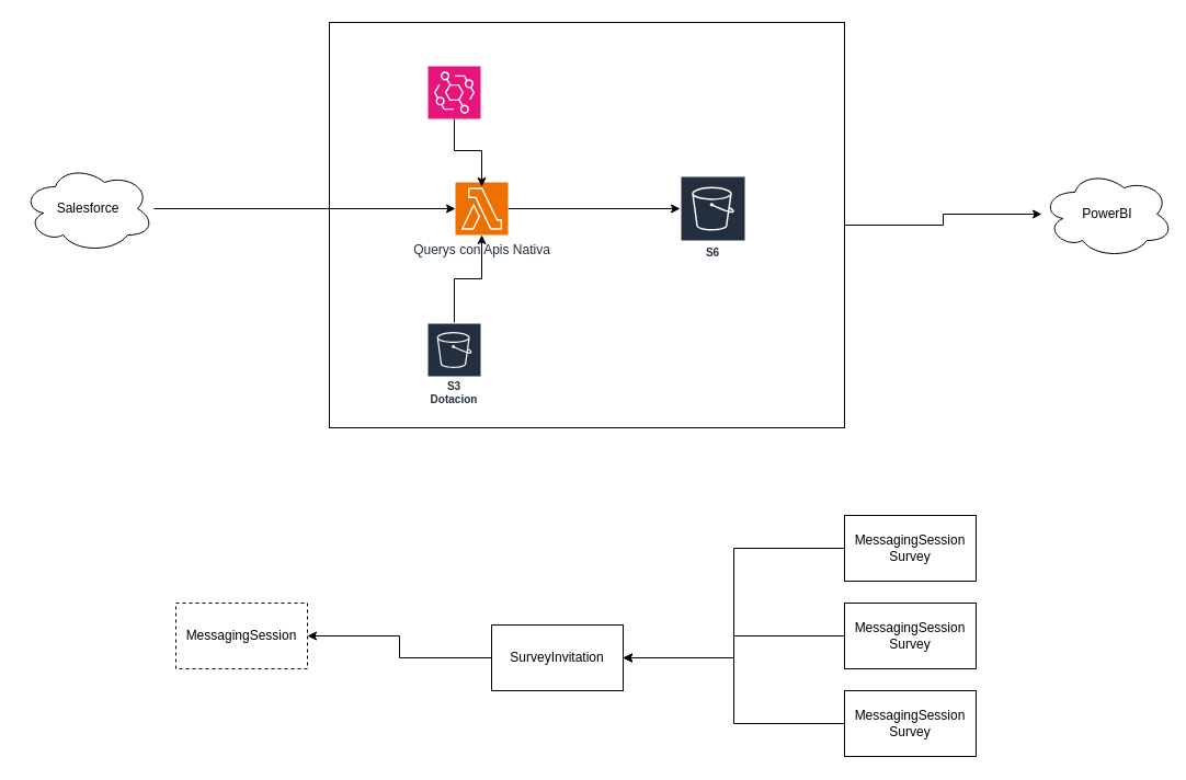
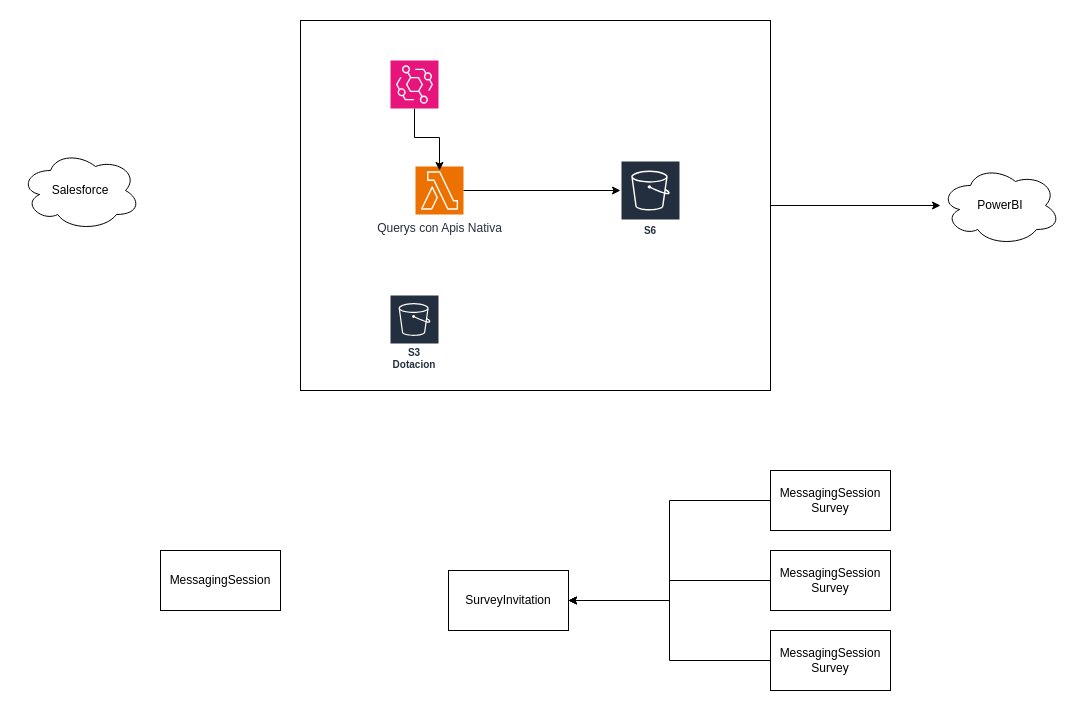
  <mxCell id="0" />
  <mxCell id="1" parent="0" />
  <mxCell id="2" style="edgeStyle=orthogonalEdgeStyle;rounded=0;orthogonalLoop=1;jettySize=auto;html=1;" edge="1" parent="1" source="3" target="20"><mxGeometry relative="1" as="geometry" /></mxCell>
  <mxCell id="3" value="" style="rounded=0;whiteSpace=wrap;html=1;" vertex="1" parent="1"><mxGeometry x="300" y="20" width="470" height="370" as="geometry" /></mxCell>
  <mxCell id="4" value="Salesforce" style="ellipse;shape=cloud;whiteSpace=wrap;html=1;" vertex="1" parent="1"><mxGeometry x="20" y="150" width="120" height="80" as="geometry" /></mxCell>
  <mxCell id="5" style="edgeStyle=orthogonalEdgeStyle;rounded=0;orthogonalLoop=1;jettySize=auto;html=1;" edge="1" parent="1" source="6"><mxGeometry relative="1" as="geometry"><mxPoint x="620" y="190" as="targetPoint" /></mxGeometry></mxCell>
  <mxCell id="6" value="Querys con Apis Nativa" style="sketch=0;points=[[0,0,0],[0.25,0,0],[0.5,0,0],[0.75,0,0],[1,0,0],[0,1,0],[0.25,1,0],[0.5,1,0],[0.75,1,0],[1,1,0],[0,0.25,0],[0,0.5,0],[0,0.75,0],[1,0.25,0],[1,0.5,0],[1,0.75,0]];outlineConnect=0;fontColor=#232F3E;fillColor=#ED7100;strokeColor=#ffffff;dashed=0;verticalLabelPosition=bottom;verticalAlign=top;align=center;html=1;fontSize=12;fontStyle=0;aspect=fixed;shape=mxgraph.aws4.resourceIcon;resIcon=mxgraph.aws4.lambda;" vertex="1" parent="1"><mxGeometry x="415" y="166" width="48" height="48" as="geometry" /></mxCell>
- <mxCell id="7" style="edgeStyle=orthogonalEdgeStyle;rounded=0;orthogonalLoop=1;jettySize=auto;html=1;entryX=0;entryY=0.5;entryDx=0;entryDy=0;entryPerimeter=0;" edge="1" parent="1" source="4" target="6"><mxGeometry relative="1" as="geometry" /></mxCell>
  <mxCell id="8" style="edgeStyle=orthogonalEdgeStyle;rounded=0;orthogonalLoop=1;jettySize=auto;html=1;entryX=0.5;entryY=0.083;entryDx=0;entryDy=0;entryPerimeter=0;" edge="1" parent="1" source="9" target="6"><mxGeometry relative="1" as="geometry"><mxPoint x="414" y="160" as="targetPoint" /></mxGeometry></mxCell>
  <mxCell id="9" value="" style="sketch=0;points=[[0,0,0],[0.25,0,0],[0.5,0,0],[0.75,0,0],[1,0,0],[0,1,0],[0.25,1,0],[0.5,1,0],[0.75,1,0],[1,1,0],[0,0.25,0],[0,0.5,0],[0,0.75,0],[1,0.25,0],[1,0.5,0],[1,0.75,0]];outlineConnect=0;fontColor=#232F3E;fillColor=#E7157B;strokeColor=#ffffff;dashed=0;verticalLabelPosition=bottom;verticalAlign=top;align=center;html=1;fontSize=12;fontStyle=0;aspect=fixed;shape=mxgraph.aws4.resourceIcon;resIcon=mxgraph.aws4.eventbridge;" vertex="1" parent="1"><mxGeometry x="390" y="60" width="48" height="48" as="geometry" /></mxCell>
- <mxCell id="10" style="edgeStyle=orthogonalEdgeStyle;rounded=0;orthogonalLoop=1;jettySize=auto;html=1;" edge="1" parent="1" source="11" target="12"><mxGeometry relative="1" as="geometry" /></mxCell>
  <mxCell id="11" value="SurveyInvitation" style="rounded=0;whiteSpace=wrap;html=1;" vertex="1" parent="1"><mxGeometry x="448" y="570" width="120" height="60" as="geometry" /></mxCell>
- <mxCell id="12" value="MessagingSession" style="rounded=0;whiteSpace=wrap;html=1;dashed=1;" vertex="1" parent="1"><mxGeometry x="160" y="550" width="120" height="60" as="geometry" /></mxCell>
+ <mxCell id="12" value="MessagingSession" style="rounded=0;whiteSpace=wrap;html=1;" vertex="1" parent="1"><mxGeometry x="160" y="550" width="120" height="60" as="geometry" /></mxCell>
  <mxCell id="13" style="edgeStyle=orthogonalEdgeStyle;rounded=0;orthogonalLoop=1;jettySize=auto;html=1;entryX=1;entryY=0.5;entryDx=0;entryDy=0;" edge="1" parent="1" source="14" target="11"><mxGeometry relative="1" as="geometry" /></mxCell>
  <mxCell id="14" value="MessagingSession Survey" style="rounded=0;whiteSpace=wrap;html=1;" vertex="1" parent="1"><mxGeometry x="770" y="470" width="120" height="60" as="geometry" /></mxCell>
  <mxCell id="15" style="edgeStyle=orthogonalEdgeStyle;rounded=0;orthogonalLoop=1;jettySize=auto;html=1;entryX=1;entryY=0.5;entryDx=0;entryDy=0;" edge="1" parent="1" source="16" target="11"><mxGeometry relative="1" as="geometry" /></mxCell>
  <mxCell id="16" value="MessagingSession Survey" style="rounded=0;whiteSpace=wrap;html=1;" vertex="1" parent="1"><mxGeometry x="770" y="550" width="120" height="60" as="geometry" /></mxCell>
  <mxCell id="17" style="edgeStyle=orthogonalEdgeStyle;rounded=0;orthogonalLoop=1;jettySize=auto;html=1;entryX=1;entryY=0.5;entryDx=0;entryDy=0;" edge="1" parent="1" source="18" target="11"><mxGeometry relative="1" as="geometry" /></mxCell>
  <mxCell id="18" value="MessagingSession Survey" style="rounded=0;whiteSpace=wrap;html=1;" vertex="1" parent="1"><mxGeometry x="770" y="630" width="120" height="60" as="geometry" /></mxCell>
  <mxCell id="19" value="S6" style="sketch=0;outlineConnect=0;fontColor=#232F3E;gradientColor=none;strokeColor=#ffffff;fillColor=#232F3E;dashed=0;verticalLabelPosition=middle;verticalAlign=bottom;align=center;html=1;whiteSpace=wrap;fontSize=10;fontStyle=1;spacing=3;shape=mxgraph.aws4.productIcon;prIcon=mxgraph.aws4.s3;" vertex="1" parent="1"><mxGeometry x="620" y="160" width="60" height="80" as="geometry" /></mxCell>
- <mxCell id="20" value="PowerBI" style="ellipse;shape=cloud;whiteSpace=wrap;html=1;" vertex="1" parent="1"><mxGeometry x="950" y="155" width="120" height="80" as="geometry" /></mxCell>
- <mxCell id="21" style="edgeStyle=orthogonalEdgeStyle;rounded=0;orthogonalLoop=1;jettySize=auto;html=1;" edge="1" parent="1" source="22" target="6"><mxGeometry relative="1" as="geometry" /></mxCell>
+ <mxCell id="20" value="PowerBI" style="ellipse;shape=cloud;whiteSpace=wrap;html=1;" vertex="1" parent="1"><mxGeometry x="940" y="165" width="120" height="80" as="geometry" /></mxCell>
  <mxCell id="22" value="S3 Dotacion" style="sketch=0;outlineConnect=0;fontColor=#232F3E;gradientColor=none;strokeColor=#ffffff;fillColor=#232F3E;dashed=0;verticalLabelPosition=middle;verticalAlign=bottom;align=center;html=1;whiteSpace=wrap;fontSize=10;fontStyle=1;spacing=3;shape=mxgraph.aws4.productIcon;prIcon=mxgraph.aws4.s3;" vertex="1" parent="1"><mxGeometry x="389" y="294" width="50" height="80" as="geometry" /></mxCell>
